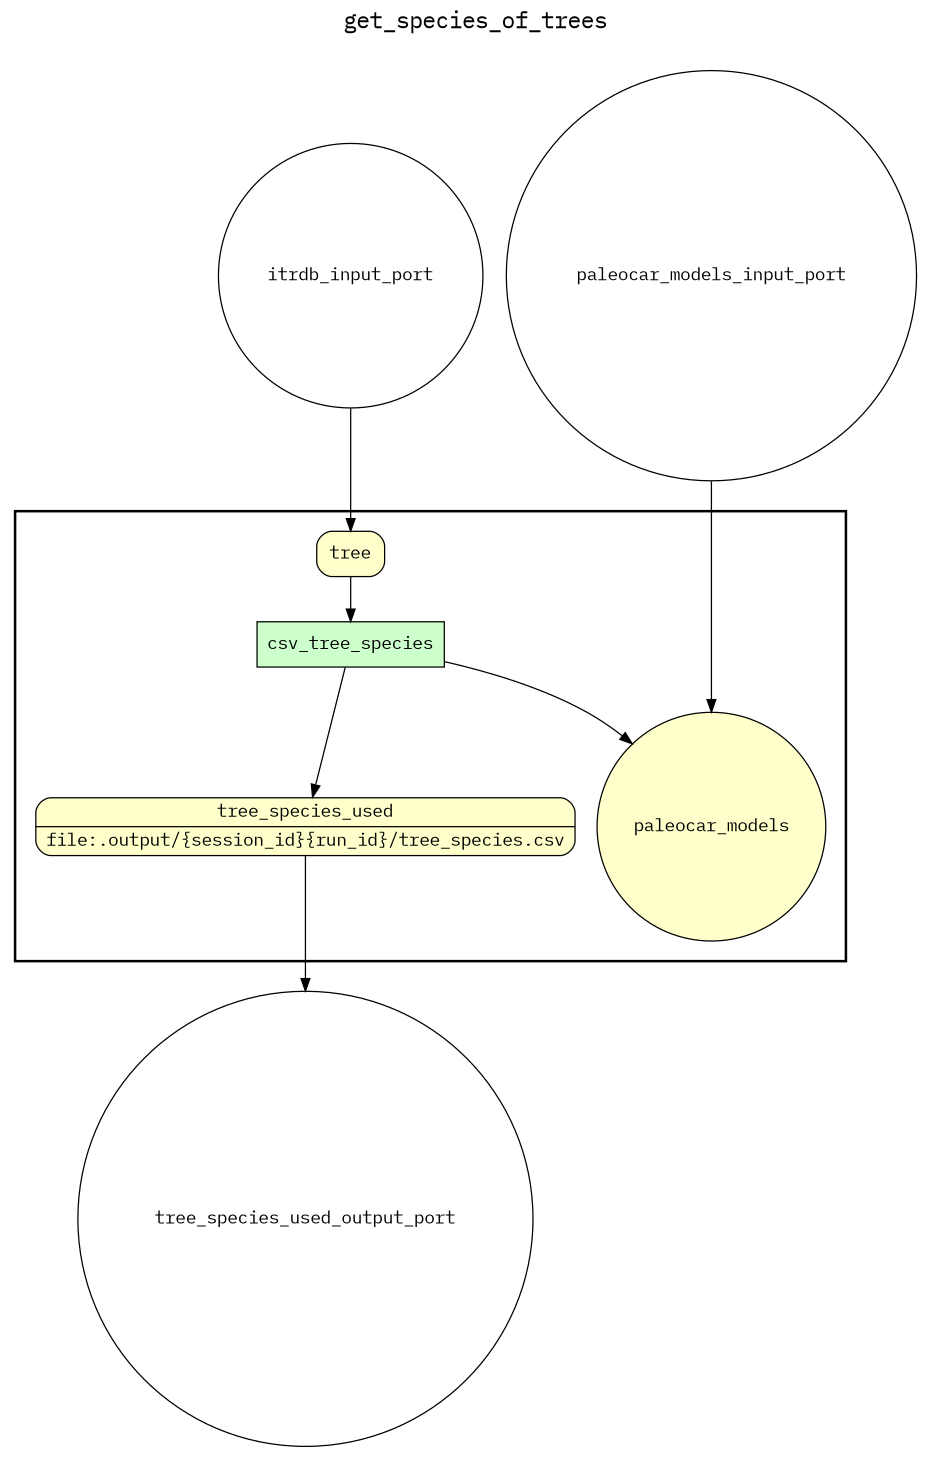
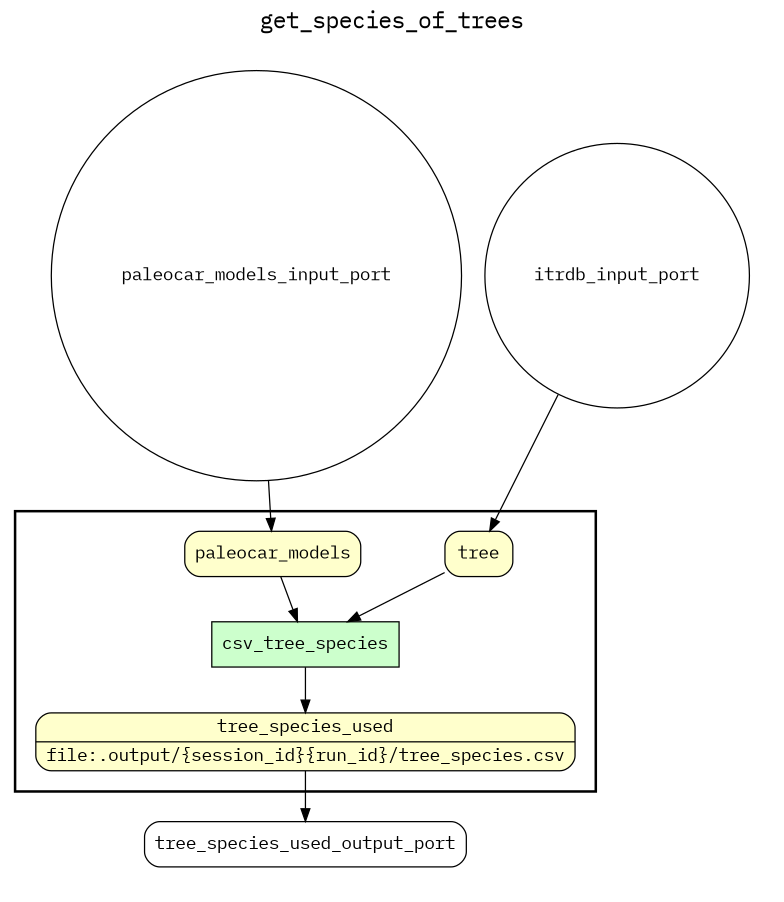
  digraph {
    fontname="IBM Plex Mono"
    fontsize=18
    label=get_species_of_trees
    labelloc=t
    rankdir=TB
    node [fillcolor="#FFFFCC" fontname="IBM Plex Mono" peripheries=1 shape=box style="rounded,filled"]
    edge [fontname="IBM Plex Mono"]
    n1 [fillcolor="#CCFFCC" label=csv_tree_species style=filled]
    n2 [label="{<f0> tree_species_used |<f1> file\:.output/\{session_id\}\{run_id\}/tree_species.csv}" rankdir=LR shape=record]
    n3 [label=tree]
-   paleocar_models [shape=circle]
+   paleocar_models
    paleocar_models_input_port [fillcolor="#FFFFFF" shape=circle width=0.2]
    itrdb_input_port [fillcolor="#FFFFFF" shape=circle width=0.2]
-   tree_species_used_output_port [fillcolor="#FFFFFF" shape=circle width=0.2]
+   tree_species_used_output_port [fillcolor="#FFFFFF" width=0.2]
    subgraph cluster_1 {
      color=black
      label=""
      penwidth=2
      subgraph cluster_2 {
        color=black
        label=""
        penwidth=0
        n1
        n2
        n3
        paleocar_models
      }
    }
    subgraph cluster_3 {
      label=""
      penwidth=0
      subgraph cluster_4 {
        label=""
        penwidth=0
        tree_species_used_output_port
      }
    }
    subgraph cluster_5 {
      label=""
      penwidth=0
      subgraph cluster_6 {
        label=""
        penwidth=0
        paleocar_models_input_port
        itrdb_input_port
      }
    }
    n1 -> n2
    n2 -> tree_species_used_output_port
    n3 -> n1
-   n1 -> paleocar_models
+   paleocar_models -> n1
    paleocar_models_input_port -> paleocar_models
    itrdb_input_port -> n3
  }
